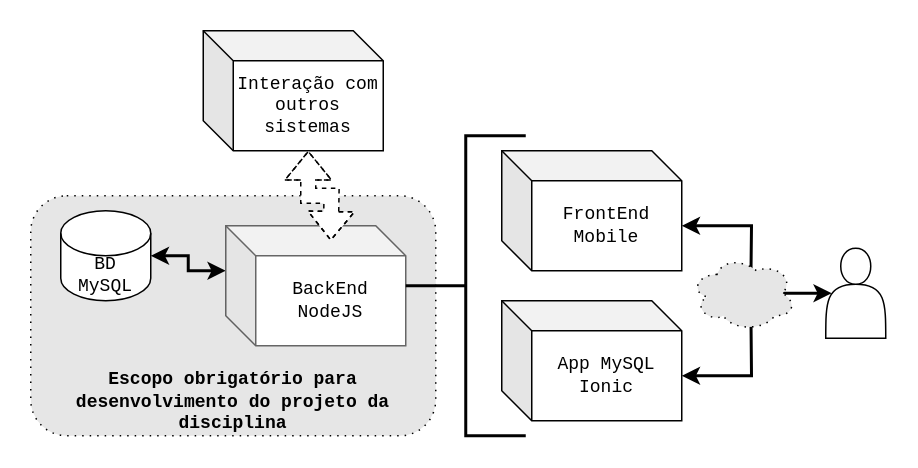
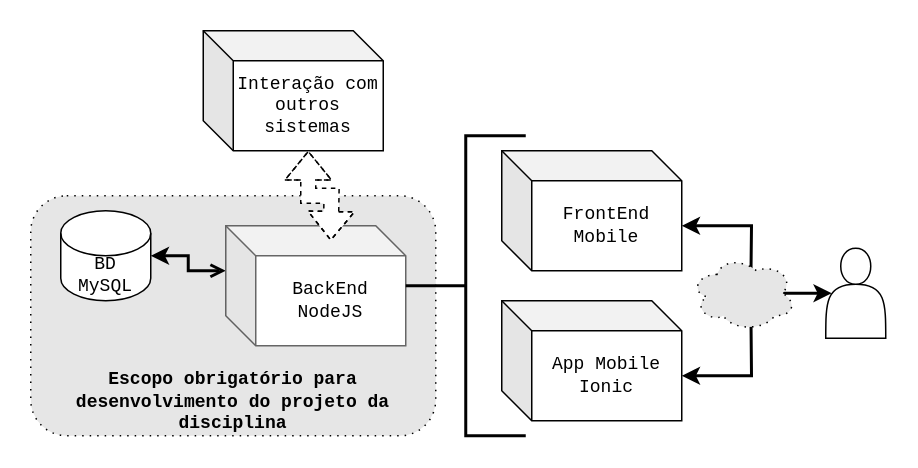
  <mxCell id="0" />
  <mxCell id="1" parent="0" />
  <mxCell id="2" value="&lt;br&gt;&lt;br&gt;&lt;br&gt;&lt;br&gt;&lt;br&gt;&lt;br&gt;&lt;br&gt;&lt;br&gt;&lt;b&gt;Escopo obrigatório para desenvolvimento do projeto da disciplina&lt;/b&gt;" style="rounded=1;whiteSpace=wrap;html=1;fontFamily=Courier New;fontColor=#000000;fillColor=#E6E6E6;dashed=1;dashPattern=1 4;" vertex="1" parent="1"><mxGeometry x="20" y="130" width="270" height="160" as="geometry" /></mxCell>
  <mxCell id="3" value="BD&lt;br&gt;MySQL" style="shape=cylinder3;whiteSpace=wrap;html=1;boundedLbl=1;backgroundOutline=1;size=15;fontFamily=Courier New;fontColor=#000000;" parent="1" vertex="1"><mxGeometry x="40" y="140" width="60" height="60" as="geometry" /></mxCell>
- <mxCell id="4" style="edgeStyle=orthogonalEdgeStyle;rounded=0;orthogonalLoop=1;jettySize=auto;html=1;fontFamily=Courier New;startArrow=classic;startFill=1;strokeWidth=2;entryX=0;entryY=0;entryDx=0;entryDy=30;entryPerimeter=0;exitX=1;exitY=0.5;exitDx=0;exitDy=0;exitPerimeter=0;fontColor=#000000;" parent="1" source="3" target="5" edge="1"><mxGeometry relative="1" as="geometry"><mxPoint x="70" y="230" as="sourcePoint" /><mxPoint x="220" y="230" as="targetPoint" /></mxGeometry></mxCell>
+ <mxCell id="4" style="edgeStyle=orthogonalEdgeStyle;rounded=0;orthogonalLoop=1;jettySize=auto;html=1;fontFamily=Courier New;startArrow=classic;startFill=1;strokeWidth=2;entryX=0;entryY=0;entryDx=0;entryDy=30;entryPerimeter=0;exitX=1;exitY=0.5;exitDx=0;exitDy=0;exitPerimeter=0;fontColor=#000000;endArrow=open;" parent="1" source="3" target="5" edge="1"><mxGeometry relative="1" as="geometry"><mxPoint x="70" y="230" as="sourcePoint" /><mxPoint x="220" y="230" as="targetPoint" /></mxGeometry></mxCell>
  <mxCell id="5" value="BackEnd&lt;br&gt;NodeJS" style="shape=cube;whiteSpace=wrap;html=1;boundedLbl=1;backgroundOutline=1;darkOpacity=0.05;darkOpacity2=0.1;fontFamily=Courier New;fillColor=#FFFFFF;strokeColor=#666666;fontColor=#000000;" parent="1" vertex="1"><mxGeometry x="150" y="150" width="120" height="80" as="geometry" /></mxCell>
  <mxCell id="6" value="" style="strokeWidth=2;html=1;shape=mxgraph.flowchart.annotation_2;align=left;labelPosition=right;pointerEvents=1;fontFamily=Courier New;fontColor=#000000;" parent="1" vertex="1"><mxGeometry x="270" y="90" width="80" height="200" as="geometry" /></mxCell>
  <mxCell id="7" style="edgeStyle=orthogonalEdgeStyle;rounded=0;orthogonalLoop=1;jettySize=auto;html=1;exitX=0;exitY=0;exitDx=120;exitDy=50;exitPerimeter=0;fontFamily=Courier New;fontColor=#000000;startArrow=classic;startFill=1;endArrow=none;endFill=0;strokeWidth=2;fillColor=#FFFFFF;" edge="1" parent="1" source="8"><mxGeometry relative="1" as="geometry"><mxPoint x="500" y="195" as="targetPoint" /></mxGeometry></mxCell>
  <mxCell id="8" value="FrontEnd&lt;br&gt;Mobile" style="shape=cube;whiteSpace=wrap;html=1;boundedLbl=1;backgroundOutline=1;darkOpacity=0.05;darkOpacity2=0.1;fontFamily=Courier New;fontColor=#000000;" parent="1" vertex="1"><mxGeometry x="334" y="100" width="120" height="80" as="geometry" /></mxCell>
  <mxCell id="9" style="edgeStyle=orthogonalEdgeStyle;rounded=0;orthogonalLoop=1;jettySize=auto;html=1;exitX=0;exitY=0;exitDx=120;exitDy=50;exitPerimeter=0;fontFamily=Courier New;fontColor=#000000;startArrow=classic;startFill=1;endArrow=none;endFill=0;strokeWidth=2;fillColor=#FFFFFF;" edge="1" parent="1" source="10"><mxGeometry relative="1" as="geometry"><mxPoint x="500" y="195" as="targetPoint" /></mxGeometry></mxCell>
- <mxCell id="10" value="App MySQL&lt;br&gt;Ionic" style="shape=cube;whiteSpace=wrap;html=1;boundedLbl=1;backgroundOutline=1;darkOpacity=0.05;darkOpacity2=0.1;fontFamily=Courier New;fontColor=#000000;" parent="1" vertex="1"><mxGeometry x="334" y="200" width="120" height="80" as="geometry" /></mxCell>
+ <mxCell id="10" value="App Mobile&lt;br&gt;Ionic" style="shape=cube;whiteSpace=wrap;html=1;boundedLbl=1;backgroundOutline=1;darkOpacity=0.05;darkOpacity2=0.1;fontFamily=Courier New;fontColor=#000000;" parent="1" vertex="1"><mxGeometry x="334" y="200" width="120" height="80" as="geometry" /></mxCell>
  <mxCell id="11" value="" style="shape=actor;whiteSpace=wrap;html=1;fontFamily=Courier New;fontColor=#000000;" parent="1" vertex="1"><mxGeometry x="550" y="165" width="40" height="60" as="geometry" /></mxCell>
  <mxCell id="12" value="Interação com outros sistemas" style="shape=cube;whiteSpace=wrap;html=1;boundedLbl=1;backgroundOutline=1;darkOpacity=0.05;darkOpacity2=0.1;fontFamily=Courier New;fontColor=#000000;" vertex="1" parent="1"><mxGeometry x="135" y="20" width="120" height="80" as="geometry" /></mxCell>
  <mxCell id="13" style="edgeStyle=orthogonalEdgeStyle;rounded=0;orthogonalLoop=1;jettySize=auto;html=1;fontFamily=Courier New;startArrow=classic;startFill=1;entryX=0;entryY=0;entryDx=70;entryDy=80;entryPerimeter=0;strokeWidth=1;fontColor=#000000;shape=flexArrow;fillColor=#FFFFFF;dashed=1;" edge="1" parent="1" target="12"><mxGeometry relative="1" as="geometry"><mxPoint x="220" y="160" as="sourcePoint" /><mxPoint x="220" y="240" as="targetPoint" /></mxGeometry></mxCell>
  <mxCell id="14" style="edgeStyle=orthogonalEdgeStyle;rounded=0;orthogonalLoop=1;jettySize=auto;html=1;exitX=0.875;exitY=0.5;exitDx=0;exitDy=0;exitPerimeter=0;entryX=0.1;entryY=0.5;entryDx=0;entryDy=0;entryPerimeter=0;fontFamily=Courier New;fontColor=#000000;startArrow=none;startFill=0;endArrow=classic;endFill=1;strokeWidth=2;fillColor=#FFFFFF;" edge="1" parent="1" source="15" target="11"><mxGeometry relative="1" as="geometry" /></mxCell>
  <mxCell id="15" value="" style="ellipse;shape=cloud;whiteSpace=wrap;html=1;align=center;dashed=1;dashPattern=1 4;fontFamily=Courier New;fontColor=#000000;fillColor=#E6E6E6;" vertex="1" parent="1"><mxGeometry x="460" y="170" width="70" height="50" as="geometry" /></mxCell>
